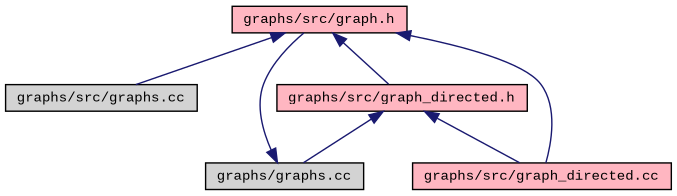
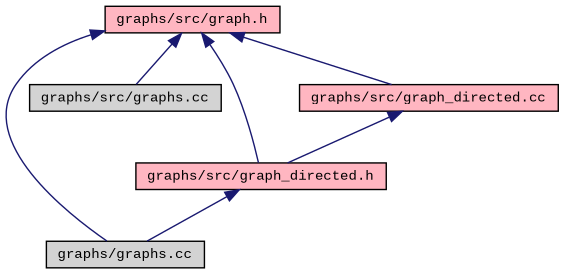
  digraph {
    fontname="Liberation Mono"
    node [color=black fillcolor=lightpink fontname="Liberation Mono" fontsize=10 shape=record style=filled]
    edge [color=midnightblue dir=back fontname="Liberation Mono" fontsize=10 labelfontname=Helvetica labelfontsize=10 style=solid]
    n1 [fontcolor=black height=0.2 label="graphs/src/graph.h" width=0.4]
    n2 [fillcolor=lightgrey height=0.2 label="graphs/graphs.cc" width=0.4]
    n3 [fillcolor=lightgrey height=0.2 label="graphs/src/graphs.cc" width=0.4]
    n4 [height=0.2 label="graphs/src/graph_directed.h" width=0.4]
    n5 [height=0.2 label="graphs/src/graph_directed.cc" width=0.4]
-   n2 -> n1
+   n1 -> n2
    n1 -> n3
    n1 -> n4
    n1 -> n5
    n4 -> n2
-   n4 -> n5
+   n5 -> n4
  }
